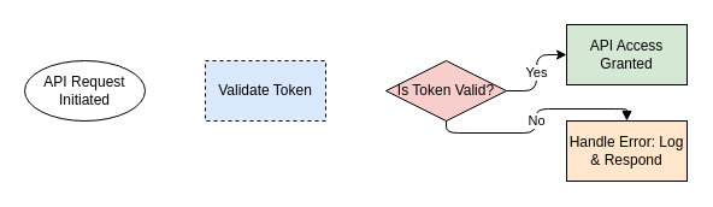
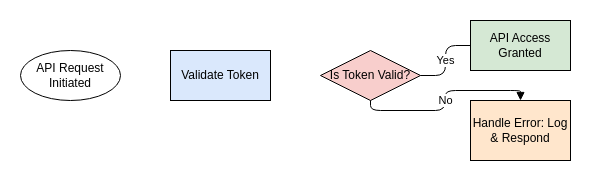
  <mxCell id="0" />
  <mxCell id="1" parent="0" />
  <mxCell id="2" value="API Request Initiated" style="ellipse;whiteSpace=wrap;html=1;aspect=fixed;fillColor=#ffffff;" vertex="1" parent="1"><mxGeometry x="20" y="50" width="100" height="50" as="geometry" /></mxCell>
- <mxCell id="3" value="Validate Token" style="rounded=0;whiteSpace=wrap;html=1;fillColor=#dae8fc;dashed=1;" vertex="1" parent="1"><mxGeometry x="170" y="50" width="100" height="50" as="geometry" /></mxCell>
+ <mxCell id="3" value="Validate Token" style="rounded=0;whiteSpace=wrap;html=1;fillColor=#dae8fc;" vertex="1" parent="1"><mxGeometry x="170" y="50" width="100" height="50" as="geometry" /></mxCell>
  <mxCell id="4" value="Is Token Valid?" style="rhombus;whiteSpace=wrap;html=1;aspect=fixed;fillColor=#f8cecc;" vertex="1" parent="1"><mxGeometry x="320" y="50" width="100" height="50" as="geometry" /></mxCell>
  <mxCell id="5" value="API Access Granted" style="rounded=0;whiteSpace=wrap;html=1;fillColor=#d5e8d4;" vertex="1" parent="1"><mxGeometry x="470" y="20" width="100" height="50" as="geometry" /></mxCell>
- <mxCell id="6" value="Handle Error: Log &amp; Respond" style="rounded=0;whiteSpace=wrap;html=1;fillColor=#ffe6cc;" vertex="1" parent="1"><mxGeometry x="470" y="100" width="100" height="50" as="geometry" /></mxCell>
+ <mxCell id="6" value="Handle Error: Log &amp; Respond" style="rounded=0;whiteSpace=wrap;html=1;fillColor=#ffe6cc;" vertex="1" parent="1"><mxGeometry x="470" y="100" width="100" height="60" as="geometry" /></mxCell>
  <mxCell id="7" value="No" style="edgeStyle=orthogonalEdgeStyle;html=1;endArrow=block;exitX=0.5;exitY=1;entryX=0.5;entryY=0;endFill=1;startArrow=none;" edge="1" parent="1" source="4" target="6"><mxGeometry relative="1" as="geometry" /></mxCell>
- <mxCell id="8" value="Yes" style="edgeStyle=orthogonalEdgeStyle;html=1;endArrow=classic;exitX=1;exitY=0.5;entryX=0;entryY=0.5;endFill=1;startArrow=none;" edge="1" parent="1" source="4" target="5"><mxGeometry relative="1" as="geometry" /></mxCell>
+ <mxCell id="8" value="Yes" style="edgeStyle=orthogonalEdgeStyle;html=1;endArrow=none;exitX=1;exitY=0.5;entryX=0;entryY=0.5;endFill=1;startArrow=none;" edge="1" parent="1" source="4" target="5"><mxGeometry relative="1" as="geometry" /></mxCell>
